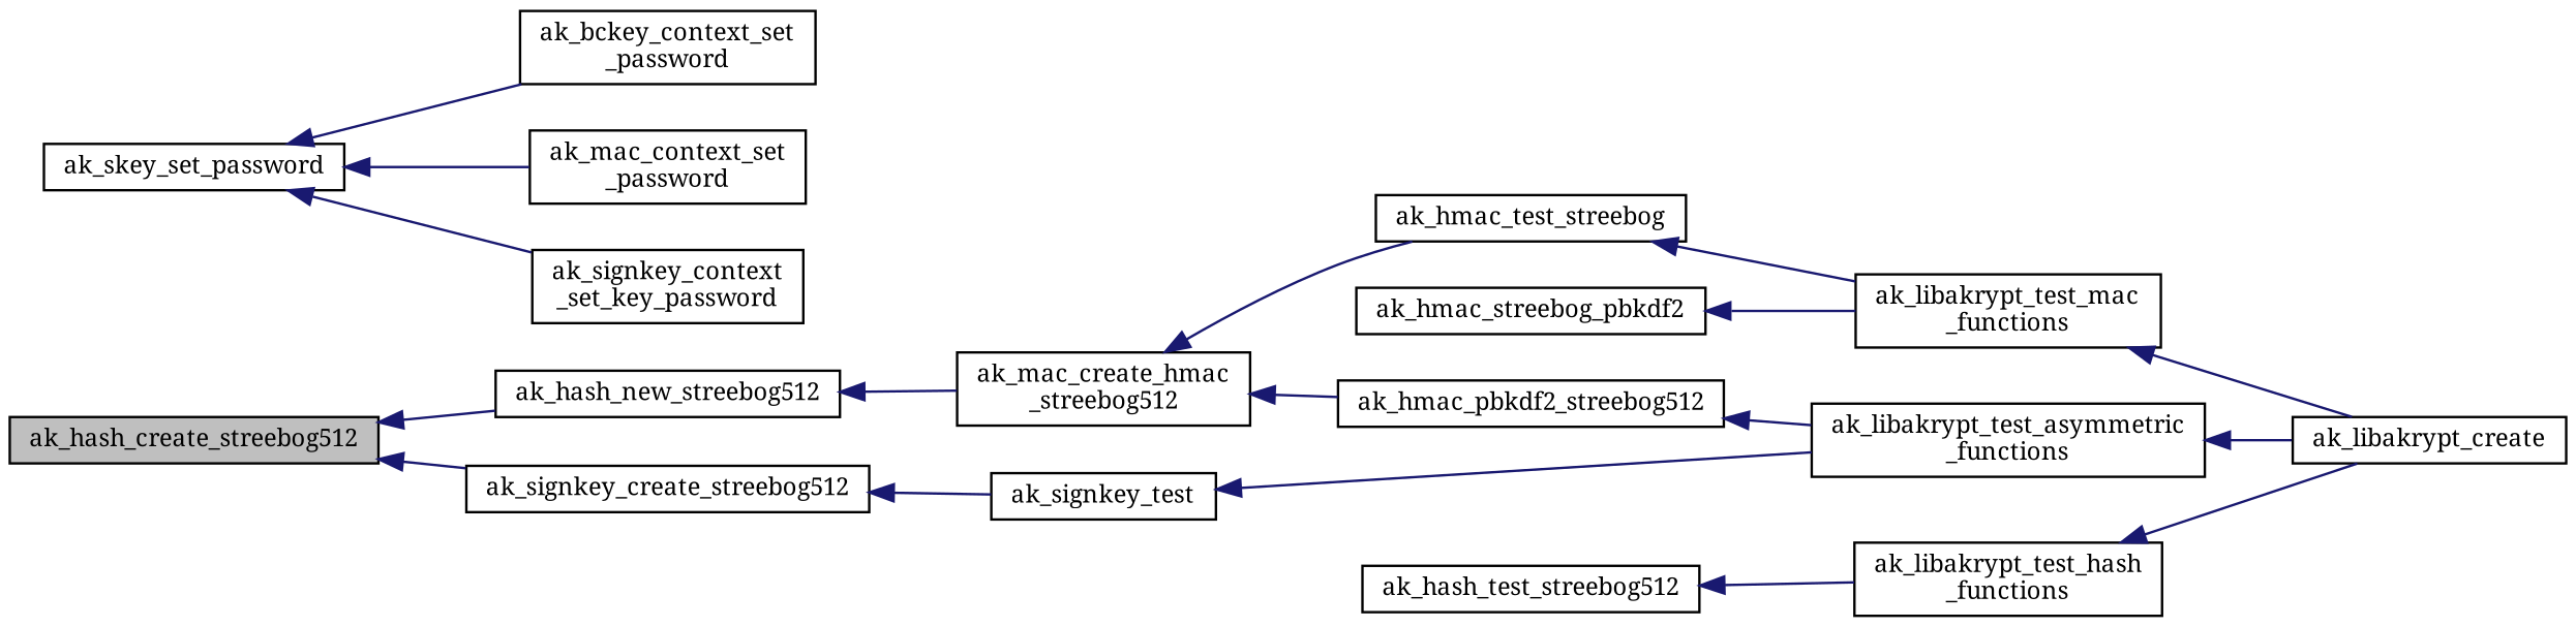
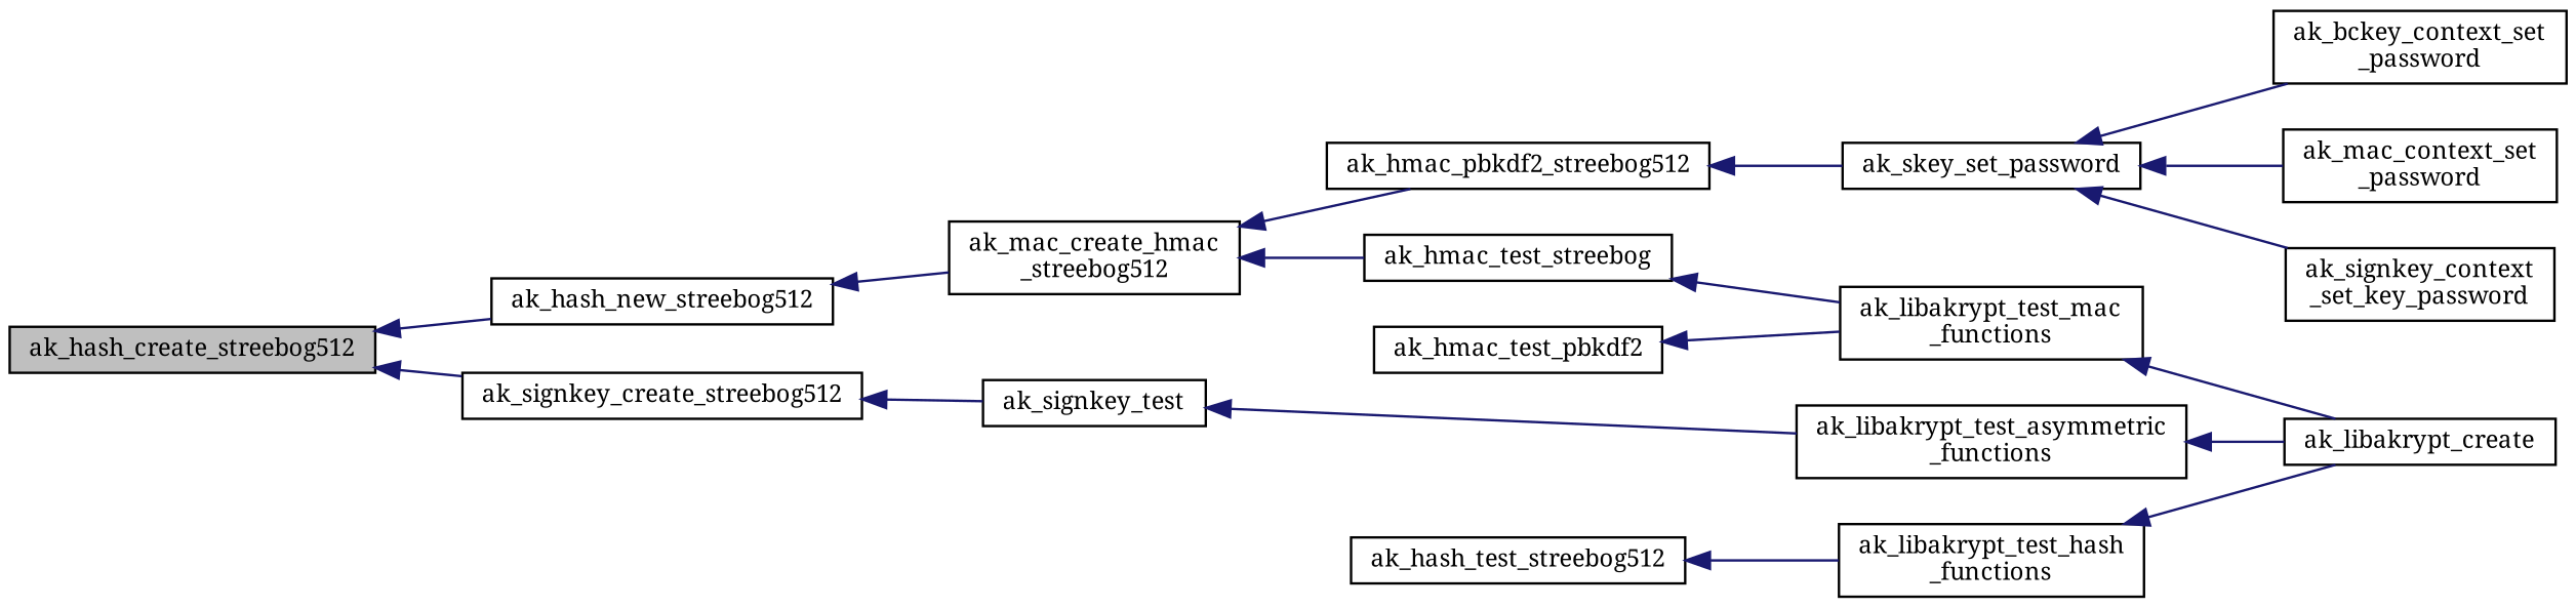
  digraph {
    fontname="Noto Serif"
    rankdir=LR
    node [color=black fillcolor=white fontname="Noto Serif" fontsize=10 shape=record style=filled]
    edge [color=midnightblue dir=back fontname="Noto Serif" fontsize=10 labelfontname=Helvetica labelfontsize=10 style=solid]
    n1 [fillcolor=grey75 fontcolor=black height=0.2 label=ak_hash_create_streebog512 width=0.4]
    n2 [height=0.2 label=ak_hash_new_streebog512 width=0.4]
    n3 [height=0.2 label=ak_signkey_create_streebog512 width=0.4]
    n4 [height=0.2 label="ak_mac_create_hmac\l_streebog512" width=0.4]
    n5 [height=0.2 label=ak_hmac_pbkdf2_streebog512 width=0.4]
    n6 [height=0.2 label=ak_hmac_test_streebog width=0.4]
    n7 [height=0.2 label=ak_signkey_test width=0.4]
    n8 [height=0.2 label=ak_hash_test_streebog512 width=0.4]
    n9 [height=0.2 label="ak_libakrypt_test_hash\l_functions" width=0.4]
    n10 [height=0.2 label=ak_skey_set_password width=0.4]
    n11 [height=0.2 label="ak_libakrypt_test_mac\l_functions" width=0.4]
-   n12 [height=0.2 label=ak_hmac_streebog_pbkdf2 width=0.4]
+   n12 [height=0.2 label=ak_hmac_test_pbkdf2 width=0.4]
    n13 [height=0.2 label="ak_bckey_context_set\l_password" width=0.4]
    n14 [height=0.2 label="ak_mac_context_set\l_password" width=0.4]
    n15 [height=0.2 label="ak_signkey_context\l_set_key_password" width=0.4]
    n16 [height=0.2 label=ak_libakrypt_create width=0.4]
    n17 [height=0.2 label="ak_libakrypt_test_asymmetric\l_functions" width=0.4]
    n1 -> n2
    n1 -> n3
    n2 -> n4
    n3 -> n7
    n4 -> n5
    n4 -> n6
-   n5 -> n17
+   n5 -> n10
    n6 -> n11
    n7 -> n17
    n8 -> n9
    n9 -> n16
    n10 -> n13
    n10 -> n14
    n10 -> n15
    n11 -> n16
    n12 -> n11
    n17 -> n16
  }
